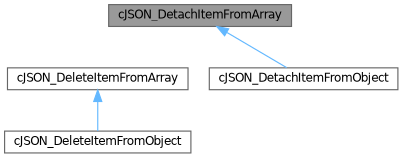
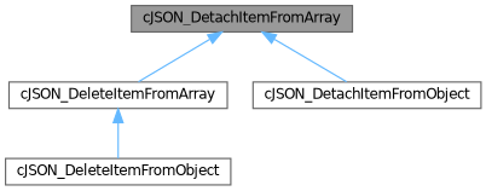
  digraph {
    rankdir=TB
    node [color=grey40 fillcolor=white fontname=Helvetica fontsize=10 shape=box style=filled]
    edge [color=steelblue1 dir=back fontname=Helvetica fontsize=10 labelfontname=Helvetica labelfontsize=10 style=solid]
    n1 [color=gray40 fillcolor=grey60 fontcolor=black height=0.2 label=cJSON_DetachItemFromArray width=0.4]
    n2 [height=0.2 label=cJSON_DeleteItemFromArray width=0.4]
    n3 [height=0.2 label=cJSON_DetachItemFromObject width=0.4]
    n4 [height=0.2 label=cJSON_DeleteItemFromObject width=0.4]
+   n1 -> n2
    n1 -> n3
    n2 -> n4
  }
